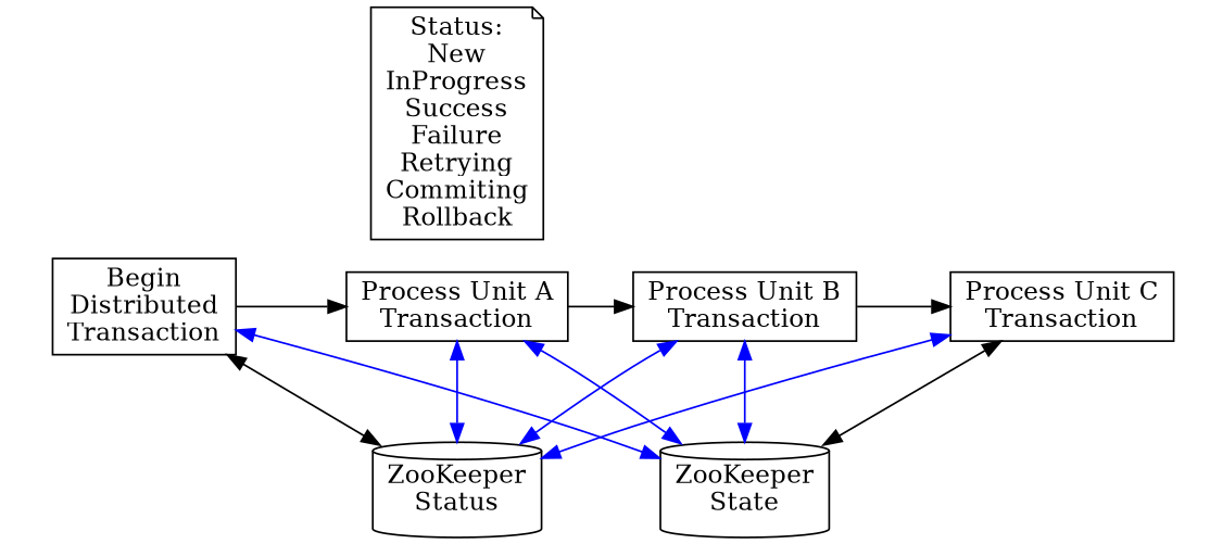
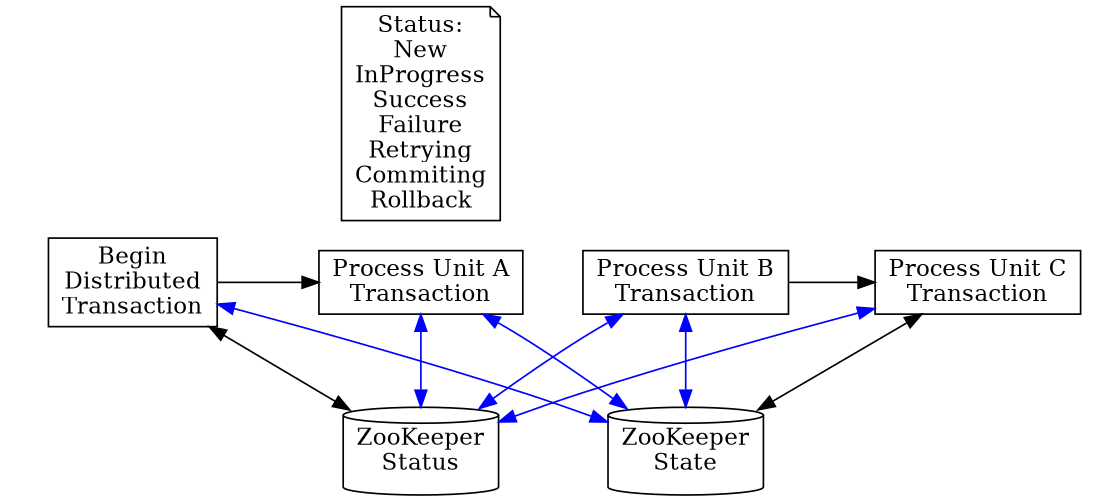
  digraph {
    rankdir=LR
    node [group=g0 shape=box]
    edge [dir=both]
    invisNodeMin [style=invis shape=""]
    n2 [group=g1 label="Begin\nDistributed\nTransaction"]
    invisNodeMax [style=invis shape=""]
    n4 [group=g1 label="Process Unit C\nTransaction" rank=max]
    n5 [label="ZooKeeper\nStatus" shape=cylinder]
    n6 [group=g1 label="Process Unit A\nTransaction"]
    n7 [label="ZooKeeper\nState" shape=cylinder]
    n8 [group=g1 label="Process Unit B\nTransaction"]
    n9 [label="Status:\nNew\nInProgress\nSuccess\nFailure\nRetrying\nCommiting\nRollback" shape=note group=""]
    subgraph sub_1 {
      rank=min
      invisNodeMin
      n2
    }
    subgraph sub_2 {
      rank=max
      invisNodeMax
      n4
    }
    subgraph sub_3 {
      rank=same
      n5
      n6
    }
    subgraph sub_4 {
      rank=same
      n7
      n8
    }
    invisNodeMin -> n5 [style=invis dir=""]
    n2 -> n5 [color=black]
    n2 -> n6 [dir=""]
    n2 -> n7 [color=blue]
    n4 -> n5 [color=blue]
    n4 -> n7 [color=black]
    n5 -> n7 [style=invis dir=""]
    n6 -> n5 [color=blue]
    n6 -> n7 [color=blue]
-   n6 -> n8 [dir=""]
    n7 -> invisNodeMax [style=invis dir=""]
    n8 -> n4 [dir=""]
    n8 -> n5 [color=blue]
    n8 -> n7 [color=blue]
  }
